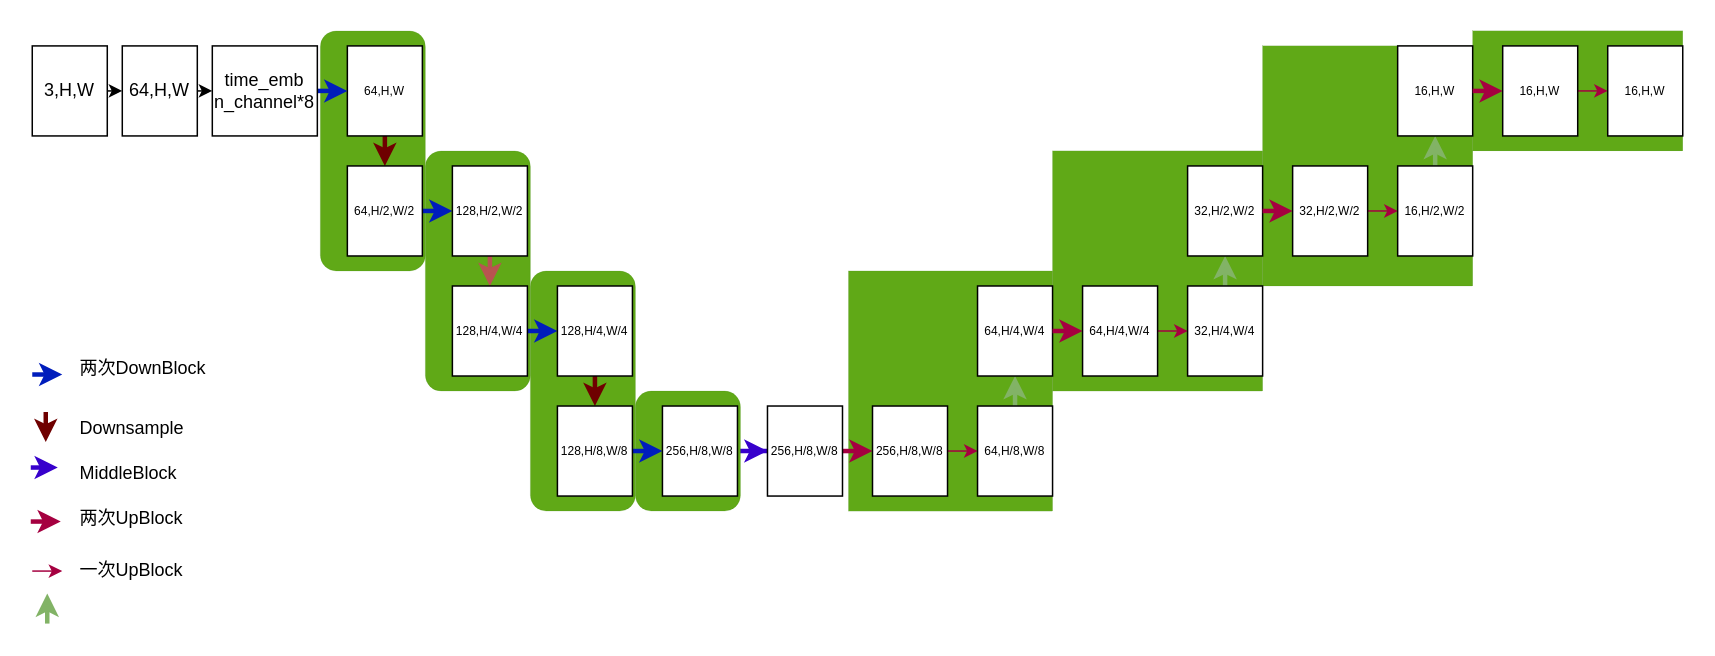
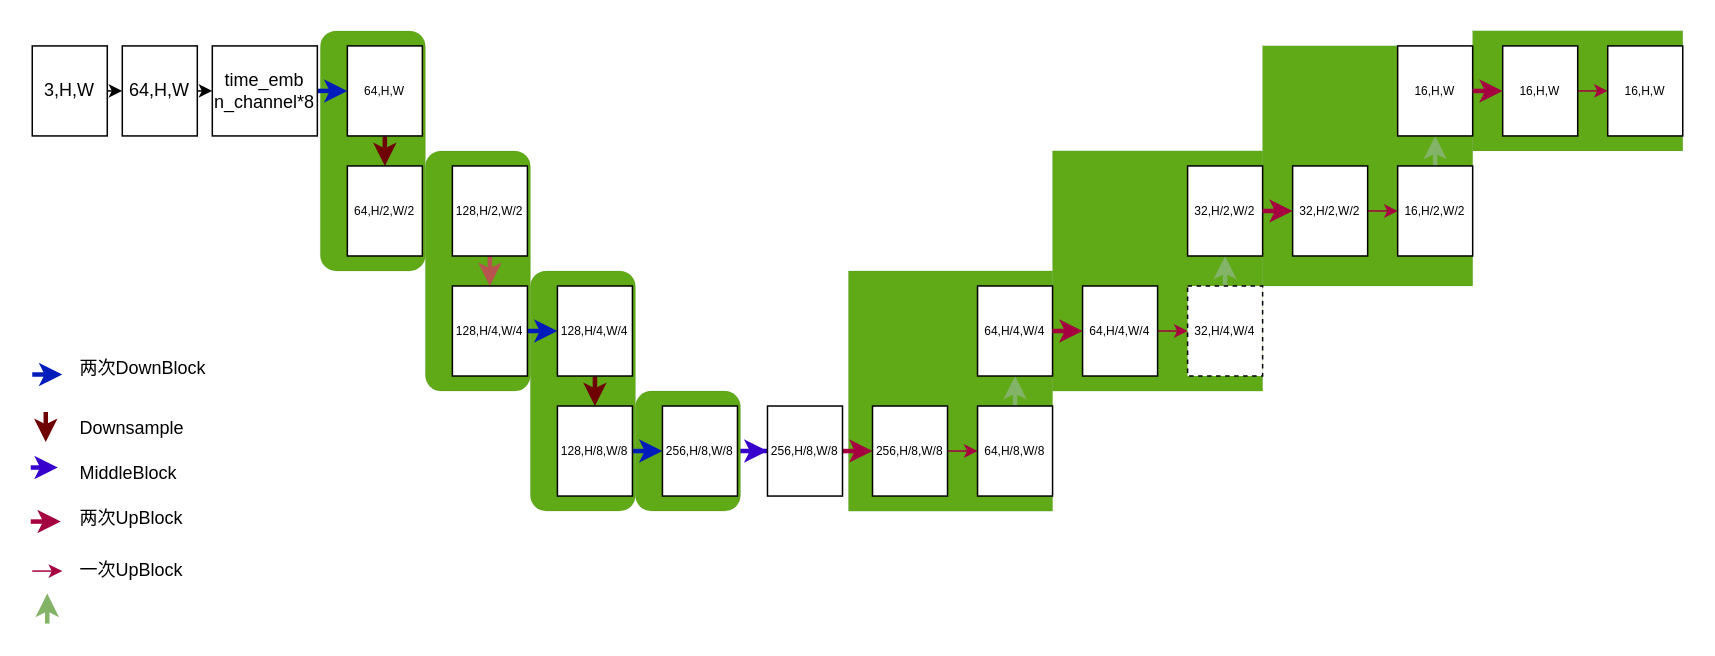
  <mxCell id="0" />
  <mxCell id="1" parent="0" />
  <mxCell id="2" value="" style="rounded=0;whiteSpace=wrap;html=1;dashed=1;fillColor=#60a917;fontColor=#ffffff;strokeColor=#2D7600;strokeWidth=0;" vertex="1" parent="1"><mxGeometry x="981" y="20" width="140" height="80" as="geometry" /></mxCell>
  <mxCell id="3" value="" style="rounded=0;whiteSpace=wrap;html=1;dashed=1;fillColor=#60a917;fontColor=#ffffff;strokeColor=#2D7600;strokeWidth=0;" vertex="1" parent="1"><mxGeometry x="841" y="30" width="140" height="160" as="geometry" /></mxCell>
  <mxCell id="4" value="" style="rounded=0;whiteSpace=wrap;html=1;dashed=1;fillColor=#60a917;fontColor=#ffffff;strokeColor=#2D7600;strokeWidth=0;" vertex="1" parent="1"><mxGeometry x="701" y="100" width="140" height="160" as="geometry" /></mxCell>
  <mxCell id="5" value="" style="rounded=0;whiteSpace=wrap;html=1;dashed=1;fillColor=#60a917;fontColor=#ffffff;strokeColor=#2D7600;strokeWidth=0;" vertex="1" parent="1"><mxGeometry x="565" y="180" width="136" height="160" as="geometry" /></mxCell>
  <mxCell id="6" style="edgeStyle=orthogonalEdgeStyle;rounded=0;orthogonalLoop=1;jettySize=auto;html=1;exitX=1;exitY=0.5;exitDx=0;exitDy=0;fillColor=#6a00ff;strokeColor=#3700CC;strokeWidth=3;" edge="1" parent="1" source="7" target="35"><mxGeometry relative="1" as="geometry" /></mxCell>
  <mxCell id="7" value="" style="rounded=1;whiteSpace=wrap;html=1;dashed=1;fillColor=#60a917;fontColor=#ffffff;strokeColor=#2D7600;strokeWidth=0;" vertex="1" parent="1"><mxGeometry x="423" y="260" width="70" height="80" as="geometry" /></mxCell>
  <mxCell id="8" value="" style="rounded=1;whiteSpace=wrap;html=1;dashed=1;fillColor=#60a917;fontColor=#ffffff;strokeColor=#2D7600;strokeWidth=0;" vertex="1" parent="1"><mxGeometry x="353" y="180" width="70" height="160" as="geometry" /></mxCell>
  <mxCell id="9" value="" style="rounded=1;whiteSpace=wrap;html=1;dashed=1;fillColor=#60a917;fontColor=#ffffff;strokeColor=#2D7600;strokeWidth=0;" vertex="1" parent="1"><mxGeometry x="283" y="100" width="70" height="160" as="geometry" /></mxCell>
  <mxCell id="10" value="" style="rounded=1;whiteSpace=wrap;html=1;fillColor=#60a917;fontColor=#ffffff;strokeColor=#2D7600;strokeWidth=0;" vertex="1" parent="1"><mxGeometry x="213" y="20" width="70" height="160" as="geometry" /></mxCell>
  <mxCell id="11" style="edgeStyle=orthogonalEdgeStyle;rounded=0;orthogonalLoop=1;jettySize=auto;html=1;exitX=1;exitY=0.5;exitDx=0;exitDy=0;entryX=0;entryY=0.5;entryDx=0;entryDy=0;" edge="1" parent="1" source="12" target="14"><mxGeometry relative="1" as="geometry" /></mxCell>
  <mxCell id="12" value="3,H,W" style="whiteSpace=wrap;html=1;" vertex="1" parent="1"><mxGeometry x="21" y="30" width="50" height="60" as="geometry" /></mxCell>
  <mxCell id="13" style="edgeStyle=orthogonalEdgeStyle;rounded=0;orthogonalLoop=1;jettySize=auto;html=1;exitX=1;exitY=0.5;exitDx=0;exitDy=0;entryX=0;entryY=0.5;entryDx=0;entryDy=0;" edge="1" parent="1" source="14" target="18"><mxGeometry relative="1" as="geometry" /></mxCell>
  <mxCell id="14" value="64,H,W" style="whiteSpace=wrap;html=1;" vertex="1" parent="1"><mxGeometry x="81" y="30" width="50" height="60" as="geometry" /></mxCell>
  <mxCell id="15" style="edgeStyle=orthogonalEdgeStyle;rounded=0;orthogonalLoop=1;jettySize=auto;html=1;exitX=0.5;exitY=1;exitDx=0;exitDy=0;entryX=0.5;entryY=0;entryDx=0;entryDy=0;fillColor=#a20025;strokeColor=#6F0000;strokeWidth=3;" edge="1" parent="1" source="16" target="22"><mxGeometry relative="1" as="geometry" /></mxCell>
  <mxCell id="16" value="64,H,W" style="whiteSpace=wrap;html=1;fontSize=8;" vertex="1" parent="1"><mxGeometry x="231" y="30" width="50" height="60" as="geometry" /></mxCell>
  <mxCell id="17" style="edgeStyle=orthogonalEdgeStyle;rounded=0;orthogonalLoop=1;jettySize=auto;html=1;exitX=1;exitY=0.5;exitDx=0;exitDy=0;entryX=0;entryY=0.5;entryDx=0;entryDy=0;fillColor=#0050ef;strokeColor=#001DBC;strokeWidth=3;" edge="1" parent="1" source="18" target="16"><mxGeometry relative="1" as="geometry" /></mxCell>
  <mxCell id="18" value="time_emb&lt;div&gt;n_channel*8&lt;/div&gt;" style="whiteSpace=wrap;html=1;" vertex="1" parent="1"><mxGeometry x="141" y="30" width="70" height="60" as="geometry" /></mxCell>
  <mxCell id="19" style="edgeStyle=orthogonalEdgeStyle;rounded=0;orthogonalLoop=1;jettySize=auto;html=1;exitX=1;exitY=0.5;exitDx=0;exitDy=0;entryX=0;entryY=0.5;entryDx=0;entryDy=0;fillColor=#0050ef;strokeColor=#001DBC;strokeWidth=3;" edge="1" parent="1"><mxGeometry relative="1" as="geometry"><mxPoint x="21" y="249" as="sourcePoint" /><mxPoint x="41" y="249" as="targetPoint" /></mxGeometry></mxCell>
  <mxCell id="20" value="两次DownBlock" style="text;html=1;align=left;verticalAlign=middle;resizable=0;points=[];autosize=1;strokeColor=none;fillColor=none;" vertex="1" parent="1"><mxGeometry x="51" y="230" width="110" height="30" as="geometry" /></mxCell>
- <mxCell id="21" style="edgeStyle=orthogonalEdgeStyle;rounded=0;orthogonalLoop=1;jettySize=auto;html=1;exitX=1;exitY=0.5;exitDx=0;exitDy=0;entryX=0;entryY=0.5;entryDx=0;entryDy=0;fillColor=#0050ef;strokeColor=#001DBC;strokeWidth=3;" edge="1" parent="1" source="22" target="26"><mxGeometry relative="1" as="geometry" /></mxCell>
  <mxCell id="22" value="64,H/2,W/2" style="whiteSpace=wrap;html=1;fontSize=8;" vertex="1" parent="1"><mxGeometry x="231" y="110" width="50" height="60" as="geometry" /></mxCell>
  <mxCell id="23" style="edgeStyle=orthogonalEdgeStyle;rounded=0;orthogonalLoop=1;jettySize=auto;html=1;exitX=0.5;exitY=1;exitDx=0;exitDy=0;entryX=0.5;entryY=0;entryDx=0;entryDy=0;fillColor=#a20025;strokeColor=#6F0000;strokeWidth=3;" edge="1" parent="1"><mxGeometry relative="1" as="geometry"><mxPoint x="30" y="274" as="sourcePoint" /><mxPoint x="30" y="294" as="targetPoint" /></mxGeometry></mxCell>
  <mxCell id="24" value="Downsample" style="text;html=1;align=left;verticalAlign=middle;resizable=0;points=[];autosize=1;strokeColor=none;fillColor=none;" vertex="1" parent="1"><mxGeometry x="51" y="270" width="90" height="30" as="geometry" /></mxCell>
  <mxCell id="25" style="edgeStyle=orthogonalEdgeStyle;rounded=0;orthogonalLoop=1;jettySize=auto;html=1;exitX=0.5;exitY=1;exitDx=0;exitDy=0;entryX=0.5;entryY=0;entryDx=0;entryDy=0;fillColor=#f8cecc;strokeColor=#b85450;strokeWidth=3;" edge="1" parent="1" source="26" target="28"><mxGeometry relative="1" as="geometry" /></mxCell>
  <mxCell id="26" value="128,H/2,W/2" style="whiteSpace=wrap;html=1;fontSize=8;" vertex="1" parent="1"><mxGeometry x="301" y="110" width="50" height="60" as="geometry" /></mxCell>
  <mxCell id="27" style="edgeStyle=orthogonalEdgeStyle;rounded=0;orthogonalLoop=1;jettySize=auto;html=1;exitX=1;exitY=0.5;exitDx=0;exitDy=0;entryX=0;entryY=0.5;entryDx=0;entryDy=0;fillColor=#0050ef;strokeColor=#001DBC;strokeWidth=3;" edge="1" parent="1" source="28" target="30"><mxGeometry relative="1" as="geometry" /></mxCell>
  <mxCell id="28" value="128,H/4,W/4" style="whiteSpace=wrap;html=1;fontSize=8;" vertex="1" parent="1"><mxGeometry x="301" y="190" width="50" height="60" as="geometry" /></mxCell>
  <mxCell id="29" style="edgeStyle=orthogonalEdgeStyle;rounded=0;orthogonalLoop=1;jettySize=auto;html=1;exitX=0.5;exitY=1;exitDx=0;exitDy=0;entryX=0.5;entryY=0;entryDx=0;entryDy=0;fillColor=#a20025;strokeColor=#6F0000;strokeWidth=3;" edge="1" parent="1" source="30" target="32"><mxGeometry relative="1" as="geometry" /></mxCell>
  <mxCell id="30" value="128,H/4,W/4" style="whiteSpace=wrap;html=1;fontSize=8;" vertex="1" parent="1"><mxGeometry x="371" y="190" width="50" height="60" as="geometry" /></mxCell>
  <mxCell id="31" style="edgeStyle=orthogonalEdgeStyle;rounded=0;orthogonalLoop=1;jettySize=auto;html=1;exitX=1;exitY=0.5;exitDx=0;exitDy=0;entryX=0;entryY=0.5;entryDx=0;entryDy=0;fillColor=#0050ef;strokeColor=#001DBC;strokeWidth=3;" edge="1" parent="1" source="32" target="33"><mxGeometry relative="1" as="geometry" /></mxCell>
  <mxCell id="32" value="128,H/8,W/8" style="whiteSpace=wrap;html=1;fontSize=8;" vertex="1" parent="1"><mxGeometry x="371" y="270" width="50" height="60" as="geometry" /></mxCell>
  <mxCell id="33" value="256,H/8,W/8" style="whiteSpace=wrap;html=1;fontSize=8;" vertex="1" parent="1"><mxGeometry x="441" y="270" width="50" height="60" as="geometry" /></mxCell>
  <mxCell id="34" style="edgeStyle=orthogonalEdgeStyle;rounded=0;orthogonalLoop=1;jettySize=auto;html=1;exitX=1;exitY=0.5;exitDx=0;exitDy=0;entryX=0;entryY=0.5;entryDx=0;entryDy=0;fillColor=#d80073;strokeColor=#A50040;strokeWidth=3;" edge="1" parent="1" source="35" target="39"><mxGeometry relative="1" as="geometry" /></mxCell>
  <mxCell id="35" value="256,H/8,W/8" style="whiteSpace=wrap;html=1;fontSize=8;" vertex="1" parent="1"><mxGeometry x="511" y="270" width="50" height="60" as="geometry" /></mxCell>
  <mxCell id="36" style="edgeStyle=orthogonalEdgeStyle;rounded=0;orthogonalLoop=1;jettySize=auto;html=1;exitX=1;exitY=0.5;exitDx=0;exitDy=0;fillColor=#6a00ff;strokeColor=#3700CC;strokeWidth=3;" edge="1" parent="1"><mxGeometry relative="1" as="geometry"><mxPoint x="20" y="311" as="sourcePoint" /><mxPoint x="38" y="311" as="targetPoint" /></mxGeometry></mxCell>
  <mxCell id="37" value="MiddleBlock" style="text;html=1;align=left;verticalAlign=middle;resizable=0;points=[];autosize=1;strokeColor=none;fillColor=none;" vertex="1" parent="1"><mxGeometry x="51" y="300" width="90" height="30" as="geometry" /></mxCell>
  <mxCell id="38" style="edgeStyle=orthogonalEdgeStyle;rounded=0;orthogonalLoop=1;jettySize=auto;html=1;exitX=1;exitY=0.5;exitDx=0;exitDy=0;entryX=0;entryY=0.5;entryDx=0;entryDy=0;fillColor=#d80073;strokeColor=#A50040;" edge="1" parent="1" source="39" target="43"><mxGeometry relative="1" as="geometry" /></mxCell>
  <mxCell id="39" value="256,H/8,W/8" style="whiteSpace=wrap;html=1;fontSize=8;" vertex="1" parent="1"><mxGeometry x="581" y="270" width="50" height="60" as="geometry" /></mxCell>
  <mxCell id="40" style="edgeStyle=orthogonalEdgeStyle;rounded=0;orthogonalLoop=1;jettySize=auto;html=1;exitX=1;exitY=0.5;exitDx=0;exitDy=0;entryX=0;entryY=0.5;entryDx=0;entryDy=0;fillColor=#d80073;strokeColor=#A50040;strokeWidth=3;" edge="1" parent="1"><mxGeometry relative="1" as="geometry"><mxPoint x="20" y="347" as="sourcePoint" /><mxPoint x="40" y="347" as="targetPoint" /></mxGeometry></mxCell>
  <mxCell id="41" value="两次UpBlock" style="text;html=1;align=left;verticalAlign=middle;resizable=0;points=[];autosize=1;strokeColor=none;fillColor=none;" vertex="1" parent="1"><mxGeometry x="51" y="330" width="90" height="30" as="geometry" /></mxCell>
  <mxCell id="42" style="edgeStyle=orthogonalEdgeStyle;rounded=0;orthogonalLoop=1;jettySize=auto;html=1;exitX=0.5;exitY=0;exitDx=0;exitDy=0;entryX=0.5;entryY=1;entryDx=0;entryDy=0;fillColor=#d5e8d4;strokeColor=#82b366;strokeWidth=3;gradientColor=#97d077;" edge="1" parent="1" source="43" target="46"><mxGeometry relative="1" as="geometry" /></mxCell>
  <mxCell id="43" value="64,H/8,W/8" style="whiteSpace=wrap;html=1;fontSize=8;" vertex="1" parent="1"><mxGeometry x="651" y="270" width="50" height="60" as="geometry" /></mxCell>
  <mxCell id="44" style="edgeStyle=orthogonalEdgeStyle;rounded=0;orthogonalLoop=1;jettySize=auto;html=1;exitX=1;exitY=0.5;exitDx=0;exitDy=0;entryX=0;entryY=0.5;entryDx=0;entryDy=0;fillColor=#d80073;strokeColor=#A50040;strokeWidth=1;" edge="1" parent="1"><mxGeometry relative="1" as="geometry"><mxPoint x="21" y="380" as="sourcePoint" /><mxPoint x="41" y="380" as="targetPoint" /></mxGeometry></mxCell>
  <mxCell id="45" value="一次UpBlock" style="text;html=1;align=left;verticalAlign=middle;resizable=0;points=[];autosize=1;strokeColor=none;fillColor=none;" vertex="1" parent="1"><mxGeometry x="51" y="365" width="90" height="30" as="geometry" /></mxCell>
  <mxCell id="46" value="64,H/4,W/4" style="whiteSpace=wrap;html=1;fontSize=8;" vertex="1" parent="1"><mxGeometry x="651" y="190" width="50" height="60" as="geometry" /></mxCell>
  <mxCell id="47" style="edgeStyle=orthogonalEdgeStyle;rounded=0;orthogonalLoop=1;jettySize=auto;html=1;exitX=0.5;exitY=0;exitDx=0;exitDy=0;entryX=0.5;entryY=1;entryDx=0;entryDy=0;fillColor=#d5e8d4;strokeColor=#82b366;strokeWidth=3;gradientColor=#97d077;" edge="1" parent="1"><mxGeometry relative="1" as="geometry"><mxPoint x="31" y="415" as="sourcePoint" /><mxPoint x="31" y="395" as="targetPoint" /></mxGeometry></mxCell>
  <mxCell id="48" style="edgeStyle=orthogonalEdgeStyle;rounded=0;orthogonalLoop=1;jettySize=auto;html=1;exitX=1;exitY=0.5;exitDx=0;exitDy=0;entryX=0;entryY=0.5;entryDx=0;entryDy=0;fillColor=#d80073;strokeColor=#A50040;strokeWidth=3;" edge="1" parent="1" target="50"><mxGeometry relative="1" as="geometry"><mxPoint x="701" y="220" as="sourcePoint" /></mxGeometry></mxCell>
  <mxCell id="49" style="edgeStyle=orthogonalEdgeStyle;rounded=0;orthogonalLoop=1;jettySize=auto;html=1;exitX=1;exitY=0.5;exitDx=0;exitDy=0;entryX=0;entryY=0.5;entryDx=0;entryDy=0;fillColor=#d80073;strokeColor=#A50040;" edge="1" parent="1" source="50" target="52"><mxGeometry relative="1" as="geometry" /></mxCell>
  <mxCell id="50" value="64,H/4,W/4" style="whiteSpace=wrap;html=1;fontSize=8;" vertex="1" parent="1"><mxGeometry x="721" y="190" width="50" height="60" as="geometry" /></mxCell>
  <mxCell id="51" style="edgeStyle=orthogonalEdgeStyle;rounded=0;orthogonalLoop=1;jettySize=auto;html=1;exitX=0.5;exitY=0;exitDx=0;exitDy=0;entryX=0.5;entryY=1;entryDx=0;entryDy=0;fillColor=#d5e8d4;strokeColor=#82b366;strokeWidth=3;gradientColor=#97d077;" edge="1" parent="1" source="52" target="53"><mxGeometry relative="1" as="geometry" /></mxCell>
- <mxCell id="52" value="32,H/4,W/4" style="whiteSpace=wrap;html=1;fontSize=8;" vertex="1" parent="1"><mxGeometry x="791" y="190" width="50" height="60" as="geometry" /></mxCell>
+ <mxCell id="52" value="32,H/4,W/4" style="whiteSpace=wrap;html=1;fontSize=8;dashed=1;" vertex="1" parent="1"><mxGeometry x="791" y="190" width="50" height="60" as="geometry" /></mxCell>
  <mxCell id="53" value="32,H/2,W/2" style="whiteSpace=wrap;html=1;fontSize=8;" vertex="1" parent="1"><mxGeometry x="791" y="110" width="50" height="60" as="geometry" /></mxCell>
  <mxCell id="54" style="edgeStyle=orthogonalEdgeStyle;rounded=0;orthogonalLoop=1;jettySize=auto;html=1;exitX=1;exitY=0.5;exitDx=0;exitDy=0;entryX=0;entryY=0.5;entryDx=0;entryDy=0;fillColor=#d80073;strokeColor=#A50040;strokeWidth=3;" edge="1" parent="1" target="56"><mxGeometry relative="1" as="geometry"><mxPoint x="841" y="140" as="sourcePoint" /></mxGeometry></mxCell>
  <mxCell id="55" style="edgeStyle=orthogonalEdgeStyle;rounded=0;orthogonalLoop=1;jettySize=auto;html=1;exitX=1;exitY=0.5;exitDx=0;exitDy=0;entryX=0;entryY=0.5;entryDx=0;entryDy=0;fillColor=#d80073;strokeColor=#A50040;" edge="1" parent="1" source="56" target="58"><mxGeometry relative="1" as="geometry" /></mxCell>
  <mxCell id="56" value="32,H/2,W/2" style="whiteSpace=wrap;html=1;fontSize=8;" vertex="1" parent="1"><mxGeometry x="861" y="110" width="50" height="60" as="geometry" /></mxCell>
  <mxCell id="57" style="edgeStyle=orthogonalEdgeStyle;rounded=0;orthogonalLoop=1;jettySize=auto;html=1;exitX=0.5;exitY=0;exitDx=0;exitDy=0;entryX=0.5;entryY=1;entryDx=0;entryDy=0;fillColor=#d5e8d4;strokeColor=#82b366;strokeWidth=3;gradientColor=#97d077;" edge="1" parent="1" source="58" target="59"><mxGeometry relative="1" as="geometry" /></mxCell>
  <mxCell id="58" value="16,H/2,W/2" style="whiteSpace=wrap;html=1;fontSize=8;" vertex="1" parent="1"><mxGeometry x="931" y="110" width="50" height="60" as="geometry" /></mxCell>
  <mxCell id="59" value="16,H,W" style="whiteSpace=wrap;html=1;fontSize=8;" vertex="1" parent="1"><mxGeometry x="931" y="30" width="50" height="60" as="geometry" /></mxCell>
  <mxCell id="60" style="edgeStyle=orthogonalEdgeStyle;rounded=0;orthogonalLoop=1;jettySize=auto;html=1;exitX=1;exitY=0.5;exitDx=0;exitDy=0;entryX=0;entryY=0.5;entryDx=0;entryDy=0;fillColor=#d80073;strokeColor=#A50040;strokeWidth=3;" edge="1" parent="1" target="62"><mxGeometry relative="1" as="geometry"><mxPoint x="981" y="60" as="sourcePoint" /></mxGeometry></mxCell>
  <mxCell id="61" style="edgeStyle=orthogonalEdgeStyle;rounded=0;orthogonalLoop=1;jettySize=auto;html=1;exitX=1;exitY=0.5;exitDx=0;exitDy=0;entryX=0;entryY=0.5;entryDx=0;entryDy=0;fillColor=#d80073;strokeColor=#A50040;" edge="1" parent="1" source="62" target="63"><mxGeometry relative="1" as="geometry" /></mxCell>
  <mxCell id="62" value="16,H,W" style="whiteSpace=wrap;html=1;fontSize=8;" vertex="1" parent="1"><mxGeometry x="1001" y="30" width="50" height="60" as="geometry" /></mxCell>
  <mxCell id="63" value="16,H,W" style="whiteSpace=wrap;html=1;fontSize=8;" vertex="1" parent="1"><mxGeometry x="1071" y="30" width="50" height="60" as="geometry" /></mxCell>
